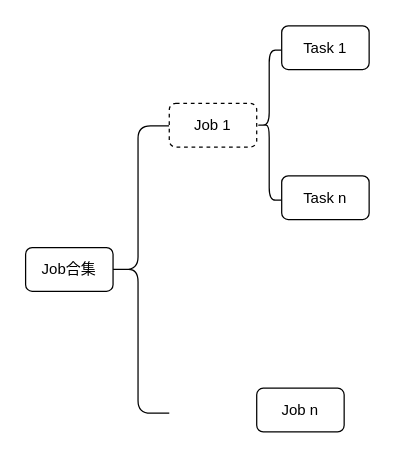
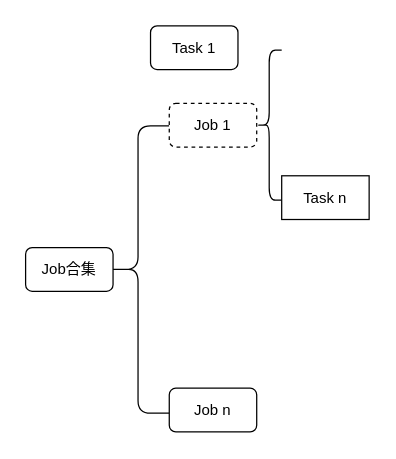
  <mxCell id="0" />
  <mxCell id="1" parent="0" />
  <mxCell id="2" value="" style="shape=curlyBracket;whiteSpace=wrap;html=1;rounded=1;" vertex="1" parent="1"><mxGeometry x="85" y="100" width="50" height="230" as="geometry" /></mxCell>
  <mxCell id="3" value="Job合集" style="whiteSpace=wrap;html=1;rounded=1;" vertex="1" parent="1"><mxGeometry x="20" y="197.5" width="70" height="35" as="geometry" /></mxCell>
  <mxCell id="4" value="Job 1" style="whiteSpace=wrap;html=1;rounded=1;dashed=1;" vertex="1" parent="1"><mxGeometry x="135" y="82" width="70" height="35" as="geometry" /></mxCell>
- <mxCell id="5" value="Job n" style="whiteSpace=wrap;html=1;rounded=1;" vertex="1" parent="1"><mxGeometry x="205" y="310" width="70" height="35" as="geometry" /></mxCell>
+ <mxCell id="5" value="Job n" style="whiteSpace=wrap;html=1;rounded=1;" vertex="1" parent="1"><mxGeometry x="135" y="310" width="70" height="35" as="geometry" /></mxCell>
  <mxCell id="6" value="" style="shape=curlyBracket;whiteSpace=wrap;html=1;rounded=1;" vertex="1" parent="1"><mxGeometry x="205" y="39.5" width="20" height="120" as="geometry" /></mxCell>
- <mxCell id="7" value="Task 1" style="whiteSpace=wrap;html=1;rounded=1;" vertex="1" parent="1"><mxGeometry x="225" y="20" width="70" height="35" as="geometry" /></mxCell>
- <mxCell id="8" value="Task n" style="whiteSpace=wrap;html=1;rounded=1;" vertex="1" parent="1"><mxGeometry x="225" y="140" width="70" height="35" as="geometry" /></mxCell>
+ <mxCell id="7" value="Task 1" style="whiteSpace=wrap;html=1;rounded=1;" vertex="1" parent="1"><mxGeometry x="120" y="20" width="70" height="35" as="geometry" /></mxCell>
+ <mxCell id="8" value="Task n" style="whiteSpace=wrap;html=1;rounded=0;" vertex="1" parent="1"><mxGeometry x="225" y="140" width="70" height="35" as="geometry" /></mxCell>
